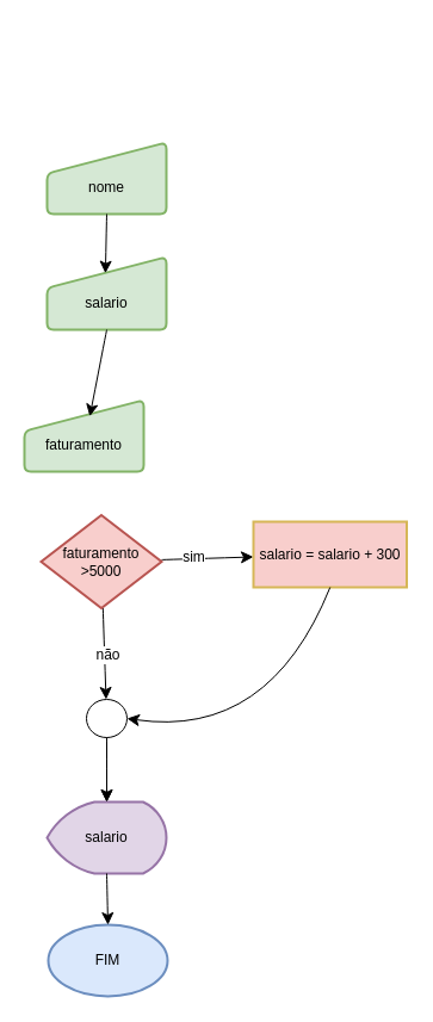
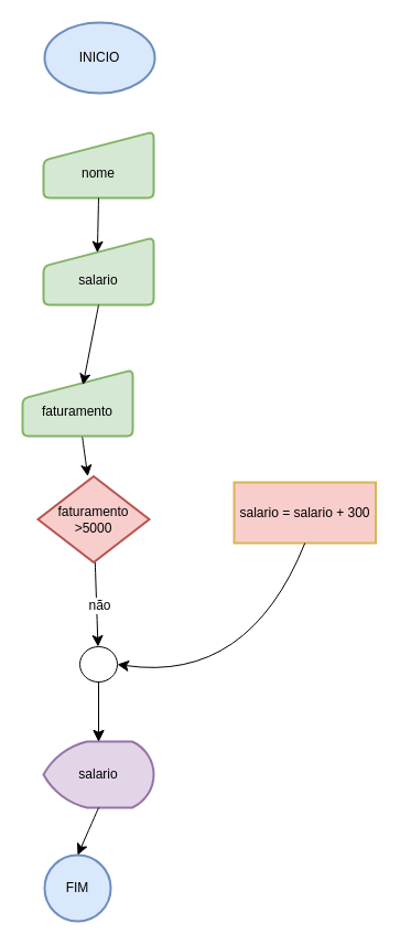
  <mxCell id="0" />
  <mxCell id="1" parent="0" />
- <mxCell id="3" value="FIM" style="strokeWidth=2;html=1;shape=mxgraph.flowchart.start_1;whiteSpace=wrap;fillColor=#dae8fc;strokeColor=#6c8ebf;" vertex="1" parent="1"><mxGeometry x="40" y="775" width="100" height="60" as="geometry" /></mxCell>
+ <mxCell id="2" value="INICIO" style="strokeWidth=2;html=1;shape=mxgraph.flowchart.start_1;whiteSpace=wrap;fillColor=#dae8fc;strokeColor=#6c8ebf;" vertex="1" parent="1"><mxGeometry x="40" y="20" width="100" height="64" as="geometry" /></mxCell>
+ <mxCell id="3" value="FIM" style="strokeWidth=2;html=1;shape=mxgraph.flowchart.start_1;whiteSpace=wrap;fillColor=#dae8fc;strokeColor=#6c8ebf;" vertex="1" parent="1"><mxGeometry x="40" y="775" width="60" height="60" as="geometry" /></mxCell>
  <mxCell id="4" value="&lt;div&gt;&lt;br&gt;&lt;/div&gt;salario" style="html=1;strokeWidth=2;shape=manualInput;whiteSpace=wrap;rounded=1;size=26;arcSize=11;fillColor=#d5e8d4;strokeColor=#82b366;" vertex="1" parent="1"><mxGeometry x="39" y="215" width="100" height="61" as="geometry" /></mxCell>
  <mxCell id="5" value="&lt;div&gt;&lt;br&gt;&lt;/div&gt;nome" style="html=1;strokeWidth=2;shape=manualInput;whiteSpace=wrap;rounded=1;size=26;arcSize=11;fillColor=#d5e8d4;strokeColor=#82b366;" vertex="1" parent="1"><mxGeometry x="39" y="119" width="100" height="60" as="geometry" /></mxCell>
+ <mxCell id="6" value="" style="edgeStyle=none;curved=1;rounded=0;orthogonalLoop=1;jettySize=auto;html=1;fontSize=12;startSize=8;endSize=8;" edge="1" parent="1" source="7" target="12"><mxGeometry relative="1" as="geometry" /></mxCell>
  <mxCell id="7" value="&lt;div&gt;&lt;br&gt;&lt;/div&gt;&lt;div&gt;faturamento&lt;/div&gt;" style="html=1;strokeWidth=2;shape=manualInput;whiteSpace=wrap;rounded=1;size=26;arcSize=11;fillColor=#d5e8d4;strokeColor=#82b366;" vertex="1" parent="1"><mxGeometry x="20" y="335" width="100" height="60" as="geometry" /></mxCell>
- <mxCell id="8" value="" style="edgeStyle=none;curved=1;rounded=0;orthogonalLoop=1;jettySize=auto;html=1;fontSize=12;startSize=8;endSize=8;" edge="1" parent="1" source="12" target="13"><mxGeometry relative="1" as="geometry" /></mxCell>
- <mxCell id="9" value="sim" style="edgeLabel;html=1;align=center;verticalAlign=middle;resizable=0;points=[];fontSize=12;" vertex="1" connectable="0" parent="8"><mxGeometry x="-0.296" y="2" relative="1" as="geometry"><mxPoint as="offset" /></mxGeometry></mxCell>
  <mxCell id="10" value="" style="edgeStyle=none;curved=1;rounded=0;orthogonalLoop=1;jettySize=auto;html=1;fontSize=12;startSize=8;endSize=8;" edge="1" parent="1" source="12" target="15"><mxGeometry relative="1" as="geometry" /></mxCell>
  <mxCell id="11" value="não" style="edgeLabel;html=1;align=center;verticalAlign=middle;resizable=0;points=[];fontSize=12;" vertex="1" connectable="0" parent="10"><mxGeometry x="0.009" y="2" relative="1" as="geometry"><mxPoint as="offset" /></mxGeometry></mxCell>
  <mxCell id="12" value="faturamento &amp;gt;5000" style="strokeWidth=2;html=1;shape=mxgraph.flowchart.decision;whiteSpace=wrap;fillColor=#f8cecc;strokeColor=#b85450;" vertex="1" parent="1"><mxGeometry x="34" y="431.5" width="101" height="78" as="geometry" /></mxCell>
  <mxCell id="13" value="salario = salario + 300" style="whiteSpace=wrap;html=1;strokeWidth=2;fillColor=#f8cecc;strokeColor=#d6b656;" vertex="1" parent="1"><mxGeometry x="212" y="437" width="128.5" height="55" as="geometry" /></mxCell>
  <mxCell id="14" value="" style="edgeStyle=none;curved=1;rounded=0;orthogonalLoop=1;jettySize=auto;html=1;fontSize=12;startSize=8;endSize=8;" edge="1" parent="1" source="15" target="19"><mxGeometry relative="1" as="geometry" /></mxCell>
  <mxCell id="15" value="" style="verticalLabelPosition=bottom;verticalAlign=top;html=1;shape=mxgraph.flowchart.on-page_reference;" vertex="1" parent="1"><mxGeometry x="72" y="586" width="34" height="32" as="geometry" /></mxCell>
  <mxCell id="16" style="edgeStyle=none;curved=1;rounded=0;orthogonalLoop=1;jettySize=auto;html=1;exitX=0.5;exitY=1;exitDx=0;exitDy=0;entryX=0.489;entryY=0.224;entryDx=0;entryDy=0;entryPerimeter=0;fontSize=12;startSize=8;endSize=8;" edge="1" parent="1" source="5" target="4"><mxGeometry relative="1" as="geometry" /></mxCell>
  <mxCell id="17" style="edgeStyle=none;curved=1;rounded=0;orthogonalLoop=1;jettySize=auto;html=1;exitX=0.5;exitY=1;exitDx=0;exitDy=0;entryX=0.548;entryY=0.228;entryDx=0;entryDy=0;entryPerimeter=0;fontSize=12;startSize=8;endSize=8;" edge="1" parent="1" source="4" target="7"><mxGeometry relative="1" as="geometry" /></mxCell>
  <mxCell id="18" style="edgeStyle=none;curved=1;rounded=0;orthogonalLoop=1;jettySize=auto;html=1;exitX=0.5;exitY=1;exitDx=0;exitDy=0;entryX=1;entryY=0.5;entryDx=0;entryDy=0;entryPerimeter=0;fontSize=12;startSize=8;endSize=8;" edge="1" parent="1" source="13" target="15"><mxGeometry relative="1" as="geometry"><Array as="points"><mxPoint x="225" y="619" /></Array></mxGeometry></mxCell>
  <mxCell id="19" value="salario" style="strokeWidth=2;html=1;shape=mxgraph.flowchart.display;whiteSpace=wrap;fillColor=#e1d5e7;strokeColor=#9673a6;" vertex="1" parent="1"><mxGeometry x="39" y="672" width="100" height="60" as="geometry" /></mxCell>
  <mxCell id="20" style="edgeStyle=none;curved=1;rounded=0;orthogonalLoop=1;jettySize=auto;html=1;exitX=0.5;exitY=1;exitDx=0;exitDy=0;exitPerimeter=0;entryX=0.5;entryY=0;entryDx=0;entryDy=0;entryPerimeter=0;fontSize=12;startSize=8;endSize=8;" edge="1" parent="1" source="15" target="19"><mxGeometry relative="1" as="geometry" /></mxCell>
  <mxCell id="21" style="edgeStyle=none;curved=1;rounded=0;orthogonalLoop=1;jettySize=auto;html=1;exitX=0.5;exitY=1;exitDx=0;exitDy=0;exitPerimeter=0;entryX=0.5;entryY=0;entryDx=0;entryDy=0;entryPerimeter=0;fontSize=12;startSize=8;endSize=8;" edge="1" parent="1" source="19" target="3"><mxGeometry relative="1" as="geometry" /></mxCell>
